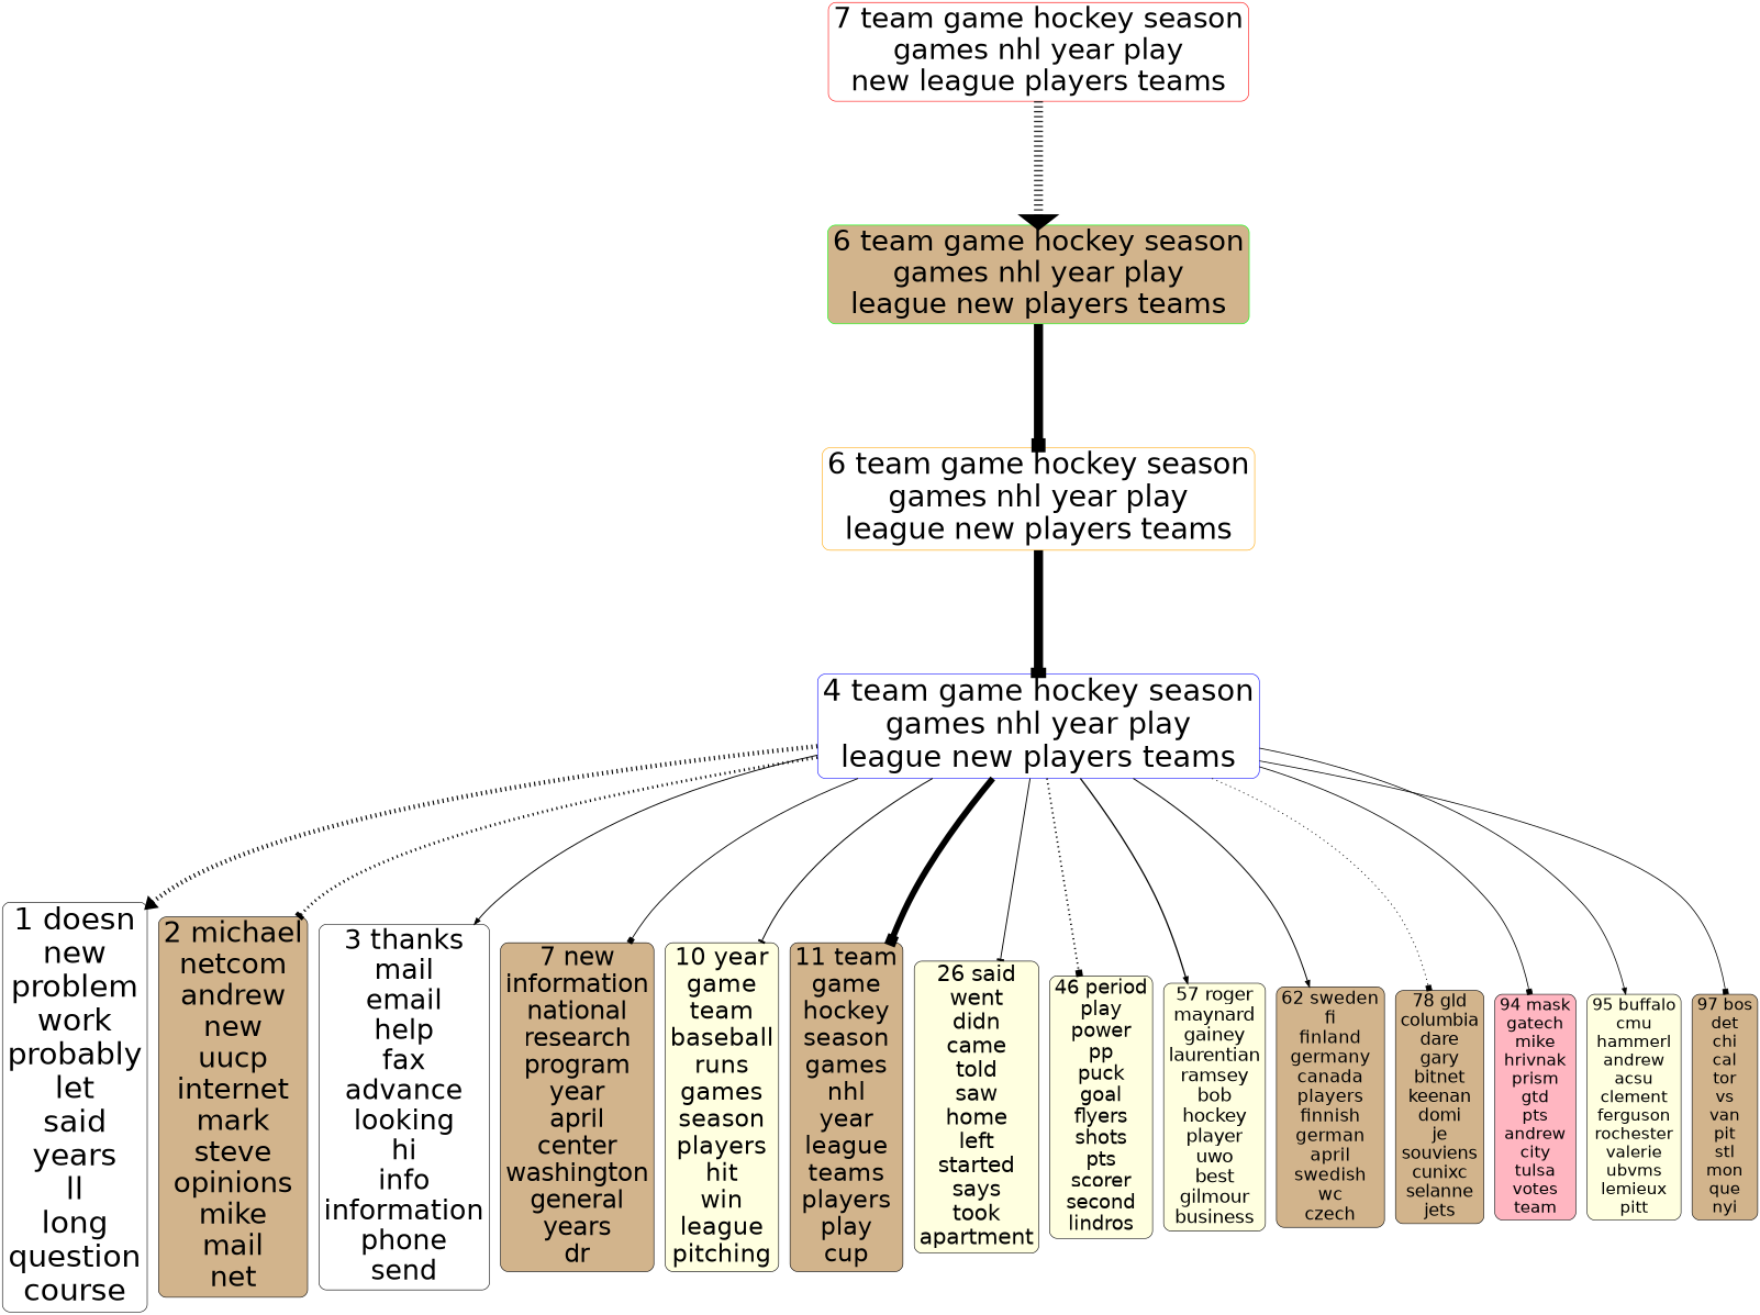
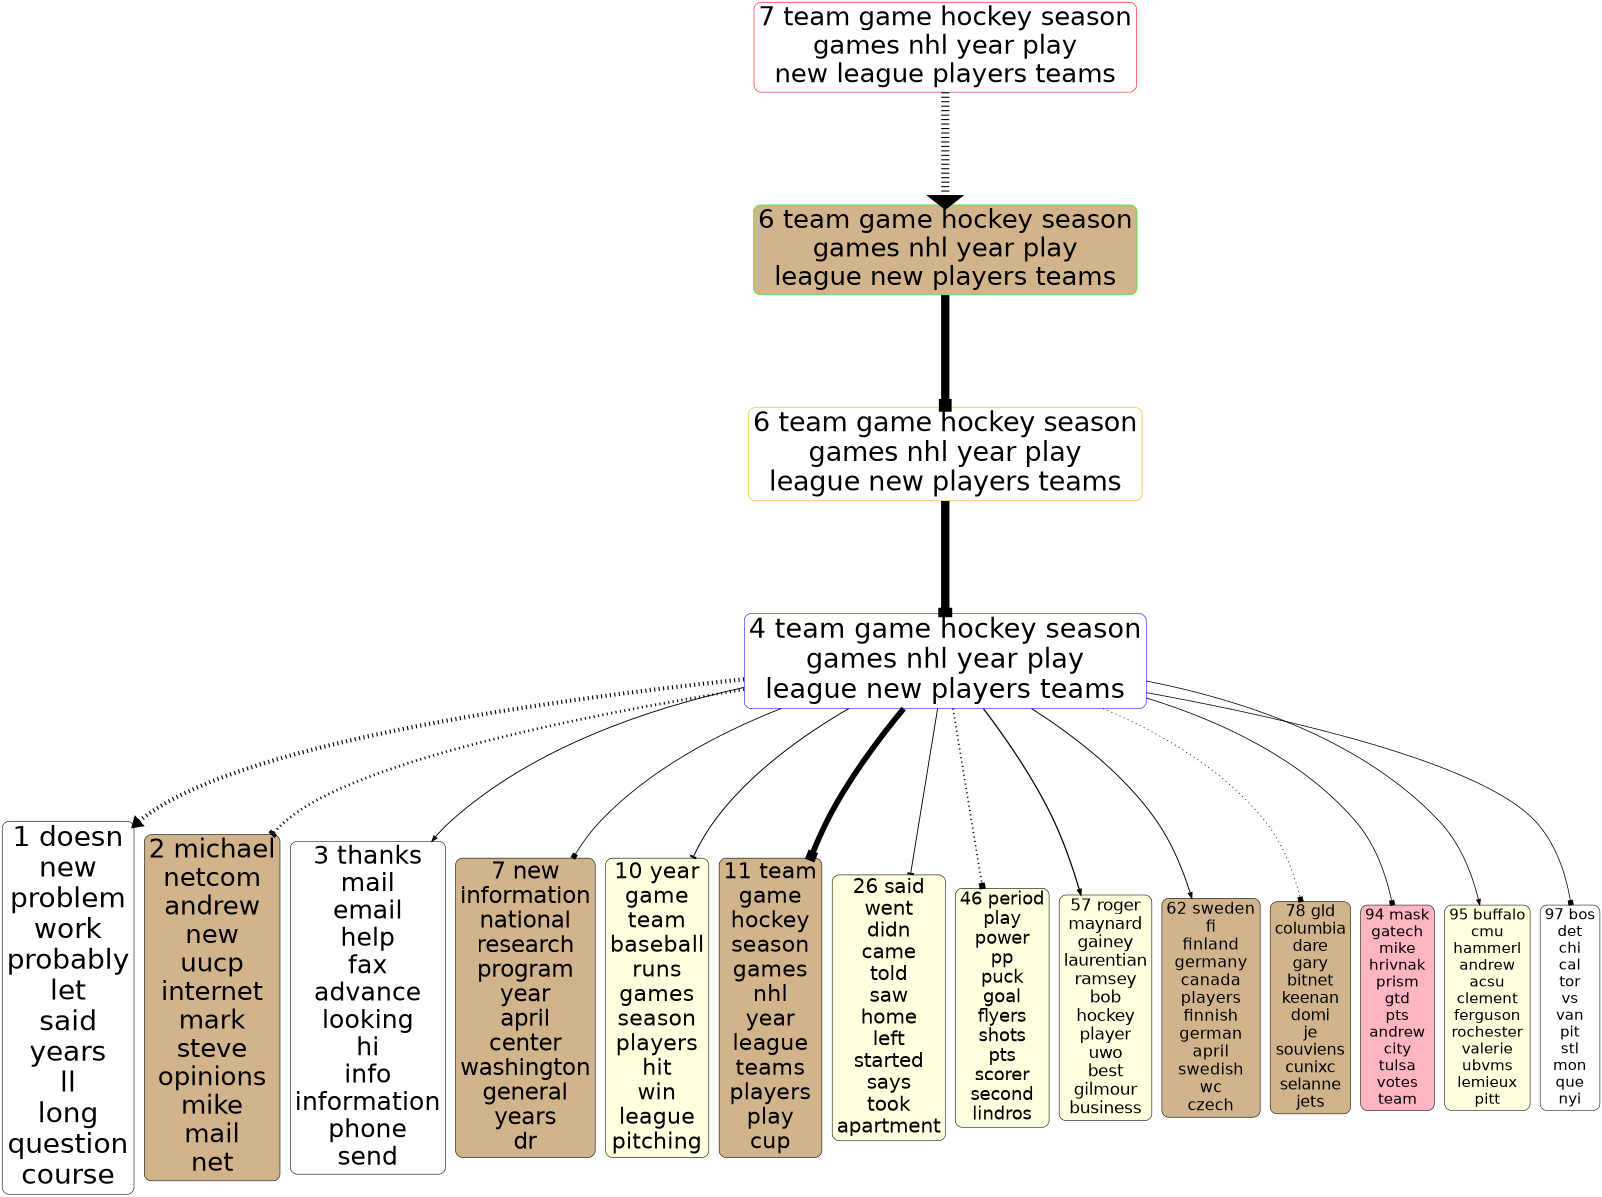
  digraph {
    fontname=helvetica
    ranksep=2.8
    node [color=black fontname=helvetica rank=3 shape=box style="rounded,filled" fillcolor=tan]
    edge [dir=forward fontname=helvetica penwidth=1.4211 style=bold arrowhead=box]
    n1 [fontsize=50 label="1 doesn\nnew\nproblem\nwork\nprobably\nlet\nsaid\nyears\nll\nlong\nquestion\ncourse" fillcolor=white]
    n2 [fontsize=46.1741 label="2 michael\nnetcom\nandrew\nnew\nuucp\ninternet\nmark\nsteve\nopinions\nmike\nmail\nnet"]
    n3 [fontsize=44.9965 label="3 thanks\nmail\nemail\nhelp\nfax\nadvance\nlooking\nhi\ninfo\ninformation\nphone\nsend" fillcolor=white]
    n4 [fontsize=40.4508 label="7 new\ninformation\nnational\nresearch\nprogram\nyear\napril\ncenter\nwashington\ngeneral\nyears\ndr"]
    n5 [fontsize=39.7848 label="10 year\ngame\nteam\nbaseball\nruns\ngames\nseason\nplayers\nhit\nwin\nleague\npitching" fillcolor=lightyellow]
    n6 [fontsize=39.7004 label="11 team\ngame\nhockey\nseason\ngames\nnhl\nyear\nleague\nteams\nplayers\nplay\ncup"]
    n7 [fontsize=35.2628 label="26 said\nwent\ndidn\ncame\ntold\nsaw\nhome\nleft\nstarted\nsays\ntook\napartment" fillcolor=lightyellow]
    n8 [fontsize=31.3943 label="46 period\nplay\npower\npp\npuck\ngoal\nflyers\nshots\npts\nscorer\nsecond\nlindros" fillcolor=lightyellow]
    n9 [fontsize=29.6447 label="57 roger\nmaynard\ngainey\nlaurentian\nramsey\nbob\nhockey\nplayer\nuwo\nbest\ngilmour\nbusiness" fillcolor=lightyellow]
    n10 [fontsize=29.2683 label="62 sweden\nfi\nfinland\ngermany\ncanada\nplayers\nfinnish\ngerman\napril\nswedish\nwc\nczech"]
    n11 [fontsize=27.8314 label="78 gld\ncolumbia\ndare\ngary\nbitnet\nkeenan\ndomi\nje\nsouviens\ncunixc\nselanne\njets"]
    n12 [fontsize=27.0747 label="94 mask\ngatech\nmike\nhrivnak\nprism\ngtd\npts\nandrew\ncity\ntulsa\nvotes\nteam" fillcolor=lightpink]
    n13 [fontsize=27.0583 label="95 buffalo\ncmu\nhammerl\nandrew\nacsu\nclement\nferguson\nrochester\nvalerie\nubvms\nlemieux\npitt" fillcolor=lightyellow]
-   n14 [fontsize=27.0424 label="97 bos\ndet\nchi\ncal\ntor\nvs\nvan\npit\nstl\nmon\nque\nnyi"]
+   n14 [fontsize=27.0424 label="97 bos\ndet\nchi\ncal\ntor\nvs\nvan\npit\nstl\nmon\nque\nnyi" fillcolor=white]
    n15 [color=blue fontsize=48.8024 label="4 team game hockey season\ngames nhl year play\nleague new players teams" rank=2 fillcolor=white]
    n16 [color=orange fontsize=48.081 label="6 team game hockey season\ngames nhl year play\nleague new players teams" fillcolor=white]
    n17 [color=green fontsize=46.5921 label="6 team game hockey season\ngames nhl year play\nleague new players teams" rank=4]
    n18 [color=red fontsize=46.4739 label="7 team game hockey season\ngames nhl year play\nnew league players teams" rank=5 fillcolor=white]
    subgraph sub_1 {
      rank=same
      n1
      n2
      n3
      n4
      n5
      n6
      n7
      n8
      n9
      n10
      n11
      n12
      n13
      n14
    }
    subgraph sub_2 {
      rank=same
      n15
    }
    subgraph sub_3 {
      rank=same
      n16
    }
    subgraph sub_4 {
      rank=same
      n17
    }
    subgraph sub_5 {
      rank=same
      n18
    }
    n15 -> n1 [penwidth=7.4365 style=dotted arrowhead=normal]
    n15 -> n2 [penwidth=4.8505 style=dotted arrowhead=tee]
    n15 -> n3 [penwidth=1.6406 arrowhead=normal]
    n15 -> n4 [penwidth=1.5248]
    n15 -> n5 [penwidth=1.7488 arrowhead=tee]
    n15 -> n6 [penwidth=10.0821]
    n15 -> n7 [penwidth=1.6313 arrowhead=tee]
    n15 -> n8 [penwidth=3.1027 style=dotted]
    n15 -> n9 [penwidth=2.2185 style=solid arrowhead=normal]
    n15 -> n10 [penwidth=1.7135 style=solid arrowhead=normal]
    n15 -> n11 [style=dotted]
    n15 -> n12
    n15 -> n13 [penwidth=1.3774 style=solid arrowhead=normal]
    n15 -> n14 [penwidth=1.3663]
    n16 -> n15 [penwidth=14.9348 style=solid arrowhead=tee]
    n17 -> n16 [penwidth=14.9015]
    n18 -> n17 [penwidth=14.6704 style=dotted arrowhead=normal]
  }
